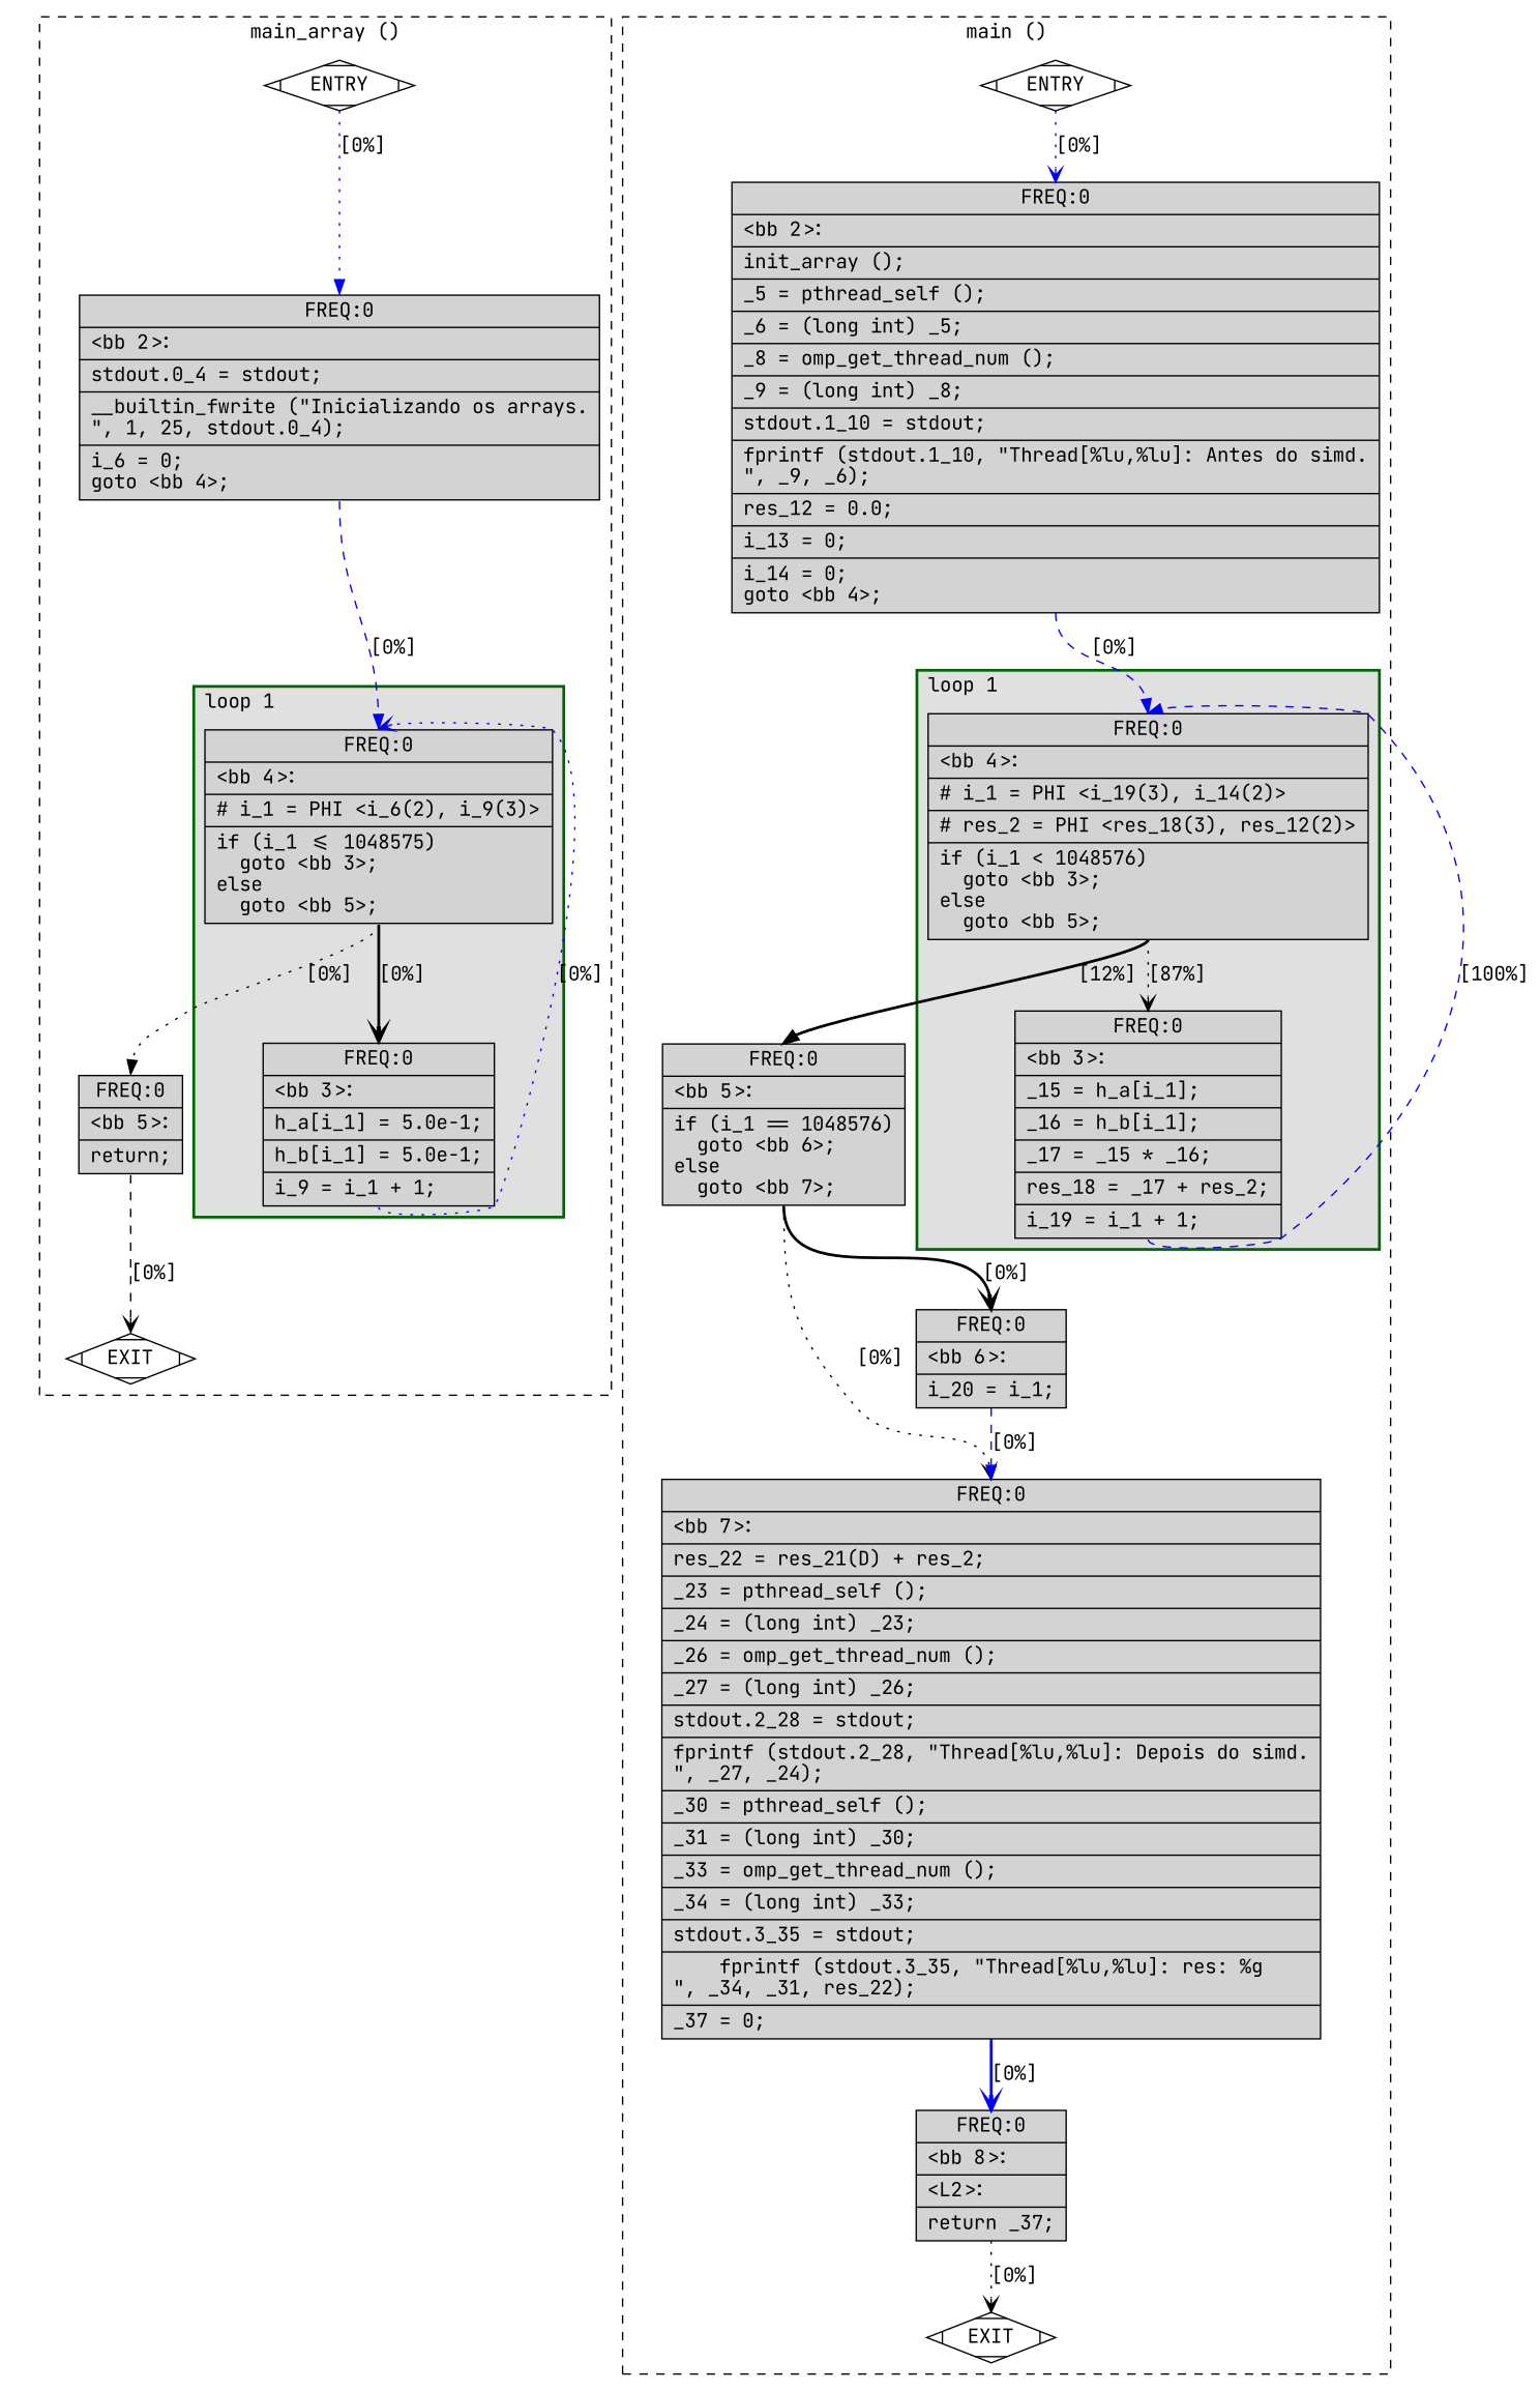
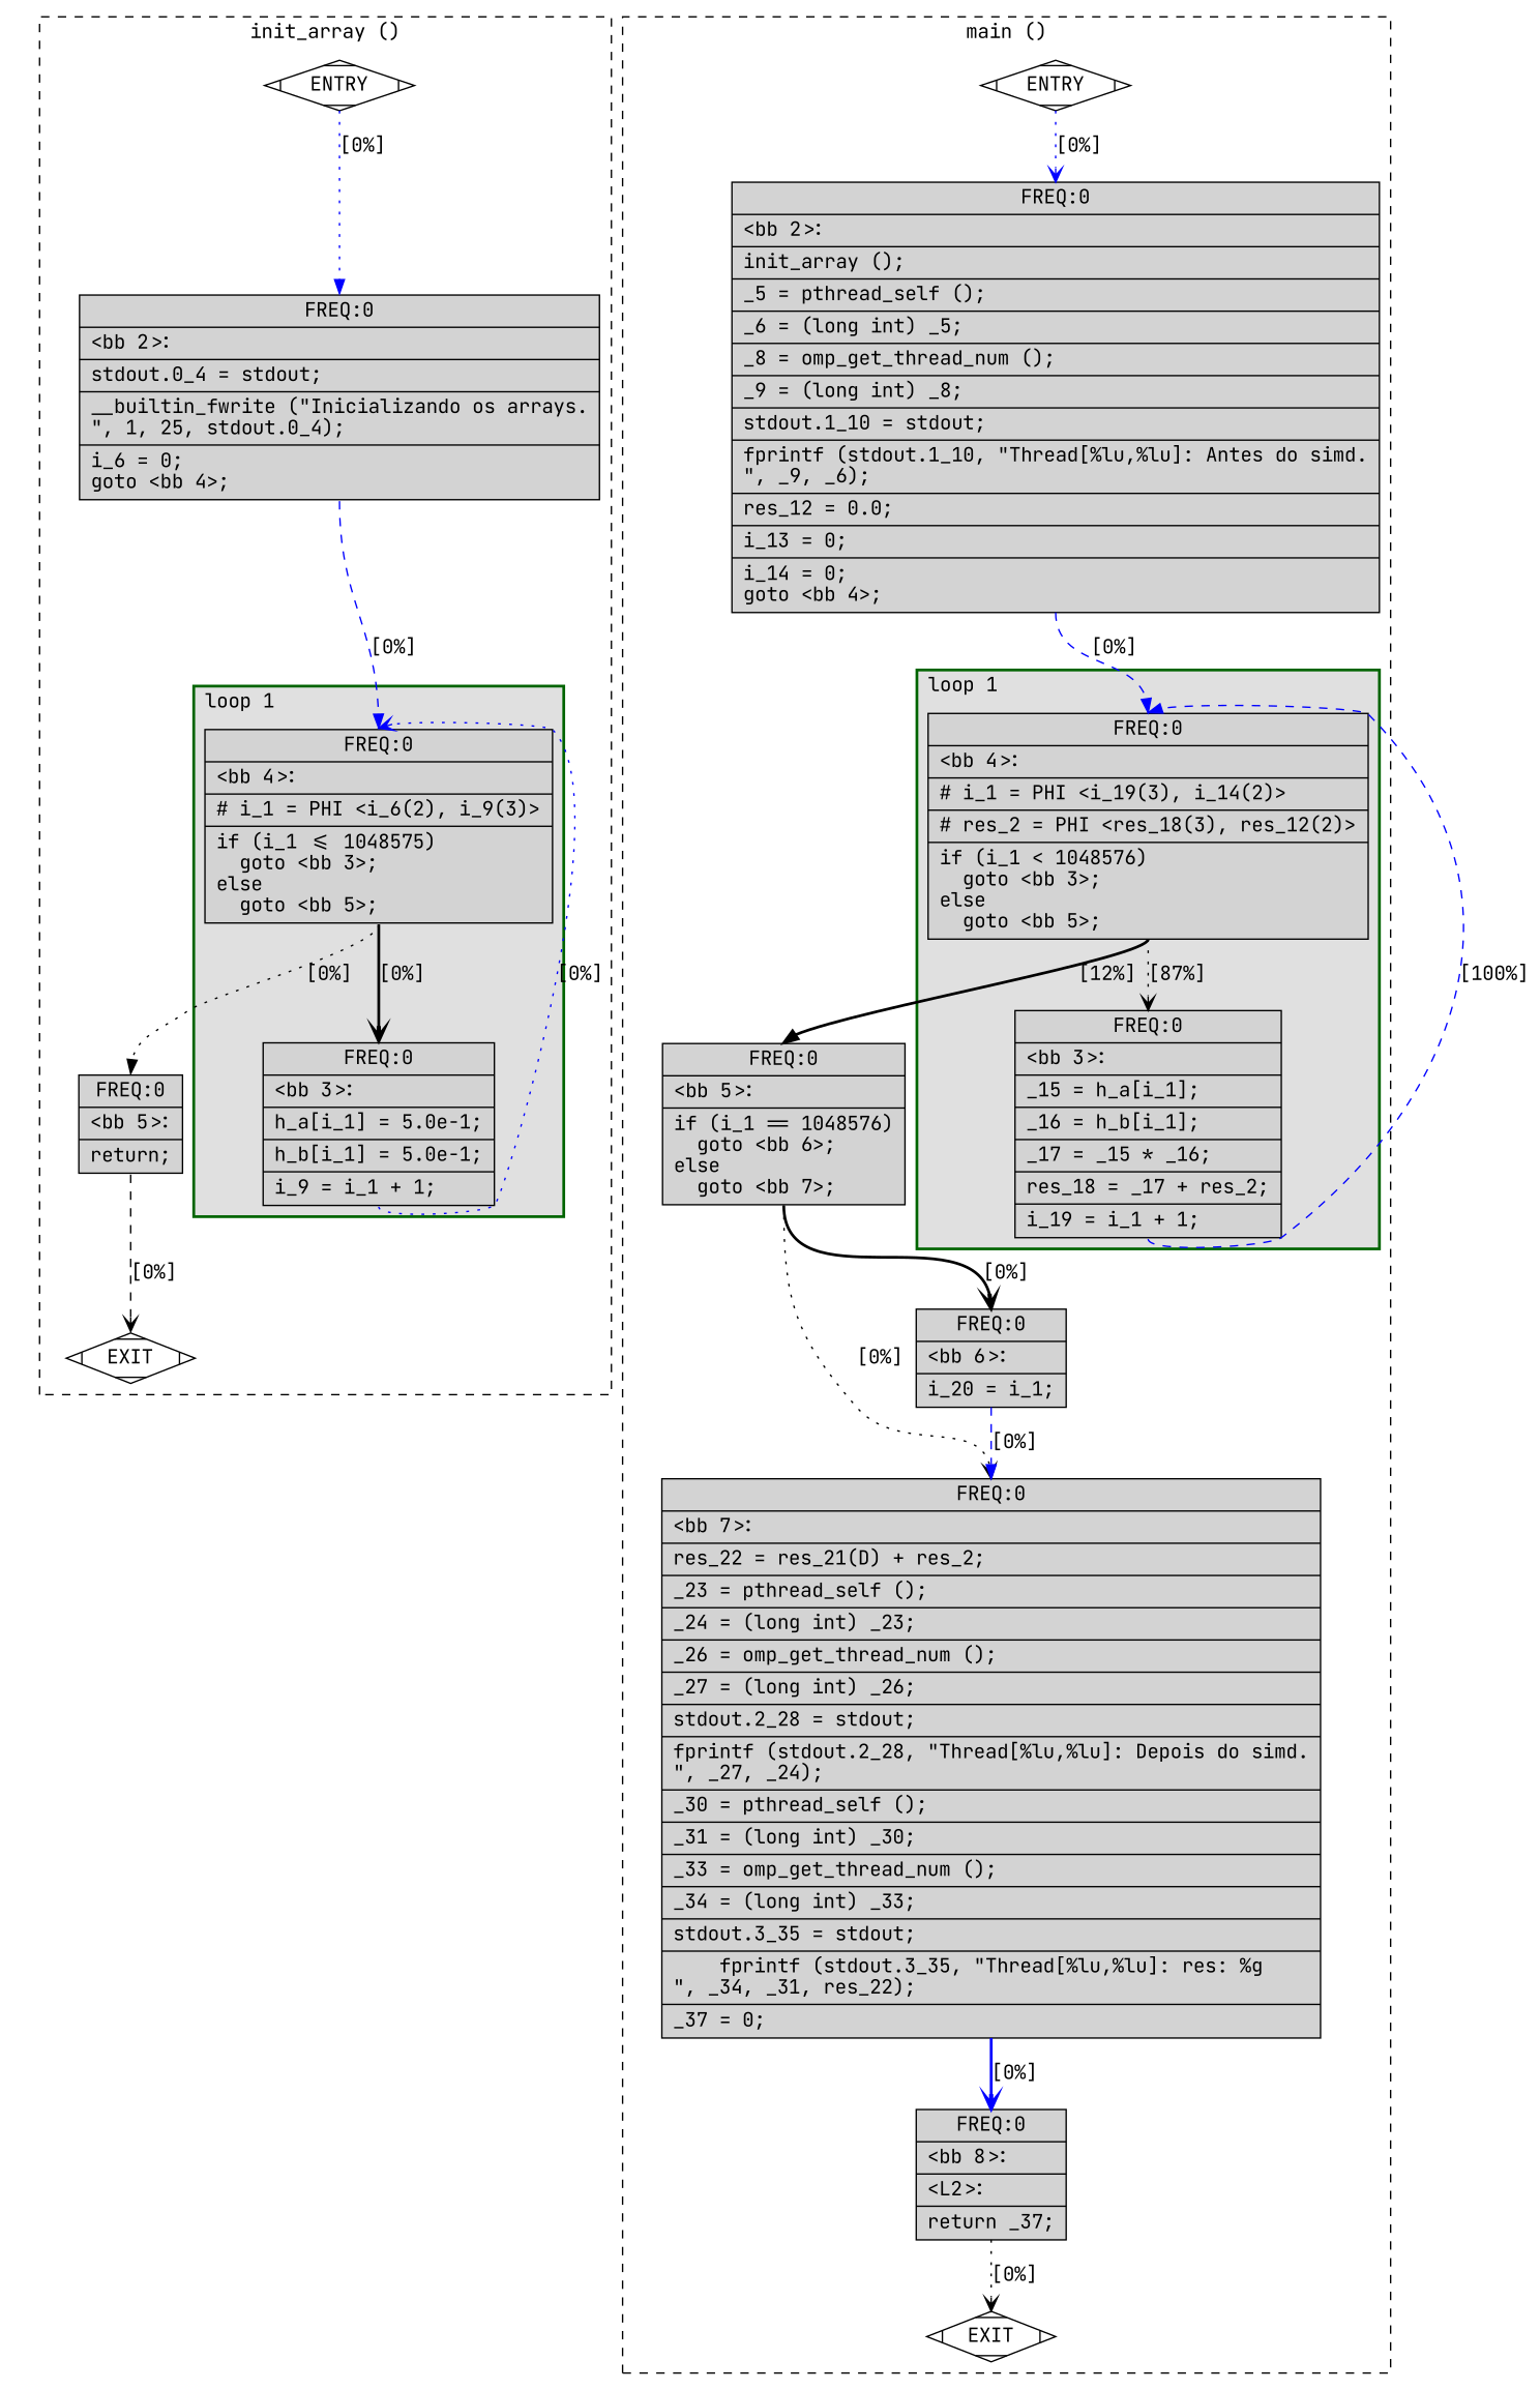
  digraph {
    fontname="JetBrains Mono"
    node [fillcolor=lightgrey shape=record style=filled fontname="JetBrains Mono"]
    edge [color=black constraint=true headport=n style=dotted tailport=s weight=10 arrowhead=vee fontname="JetBrains Mono"]
    n1 [label="{ FREQ:0 |\<bb\ 4\>:\l|#\ i_1\ =\ PHI\ \<i_6(2),\ i_9(3)\>\l|if\ (i_1\ \<=\ 1048575)\l\ \ goto\ \<bb\ 3\>;\lelse\l\ \ goto\ \<bb\ 5\>;\l}"]
    n2 [label="{ FREQ:0 |\<bb\ 3\>:\l|h_a[i_1]\ =\ 5.0e-1;\l|h_b[i_1]\ =\ 5.0e-1;\l|i_9\ =\ i_1\ +\ 1;\l}"]
    n3 [label="{ FREQ:0 |\<bb\ 5\>:\l|return;\l}"]
    n4 [fillcolor=white label=ENTRY shape=Mdiamond]
    n5 [fillcolor=white label=EXIT shape=Mdiamond]
    n6 [label="{ FREQ:0 |\<bb\ 2\>:\l|stdout.0_4\ =\ stdout;\l|__builtin_fwrite\ (\"Inicializando\ os\ arrays.\n\",\ 1,\ 25,\ stdout.0_4);\l|i_6\ =\ 0;\lgoto\ \<bb\ 4\>;\l}"]
    n7 [label="{ FREQ:0 |\<bb\ 4\>:\l|#\ i_1\ =\ PHI\ \<i_19(3),\ i_14(2)\>\l|#\ res_2\ =\ PHI\ \<res_18(3),\ res_12(2)\>\l|if\ (i_1\ \<\ 1048576)\l\ \ goto\ \<bb\ 3\>;\lelse\l\ \ goto\ \<bb\ 5\>;\l}"]
    n8 [label="{ FREQ:0 |\<bb\ 3\>:\l|_15\ =\ h_a[i_1];\l|_16\ =\ h_b[i_1];\l|_17\ =\ _15\ *\ _16;\l|res_18\ =\ _17\ +\ res_2;\l|i_19\ =\ i_1\ +\ 1;\l}"]
    n9 [label="{ FREQ:0 |\<bb\ 5\>:\l|if\ (i_1\ ==\ 1048576)\l\ \ goto\ \<bb\ 6\>;\lelse\l\ \ goto\ \<bb\ 7\>;\l}"]
    n10 [fillcolor=white label=ENTRY shape=Mdiamond]
    n11 [fillcolor=white label=EXIT shape=Mdiamond]
    n12 [label="{ FREQ:0 |\<bb\ 2\>:\l|init_array\ ();\l|_5\ =\ pthread_self\ ();\l|_6\ =\ (long\ int)\ _5;\l|_8\ =\ omp_get_thread_num\ ();\l|_9\ =\ (long\ int)\ _8;\l|stdout.1_10\ =\ stdout;\l|fprintf\ (stdout.1_10,\ \"Thread[%lu,%lu]:\ Antes\ do\ simd.\n\",\ _9,\ _6);\l|res_12\ =\ 0.0;\l|i_13\ =\ 0;\l|i_14\ =\ 0;\lgoto\ \<bb\ 4\>;\l}"]
    n13 [label="{ FREQ:0 |\<bb\ 6\>:\l|i_20\ =\ i_1;\l}"]
    n14 [label="{ FREQ:0 |\<bb\ 7\>:\l|res_22\ =\ res_21(D)\ +\ res_2;\l|_23\ =\ pthread_self\ ();\l|_24\ =\ (long\ int)\ _23;\l|_26\ =\ omp_get_thread_num\ ();\l|_27\ =\ (long\ int)\ _26;\l|stdout.2_28\ =\ stdout;\l|fprintf\ (stdout.2_28,\ \"Thread[%lu,%lu]:\ Depois\ do\ simd.\n\",\ _27,\ _24);\l|_30\ =\ pthread_self\ ();\l|_31\ =\ (long\ int)\ _30;\l|_33\ =\ omp_get_thread_num\ ();\l|_34\ =\ (long\ int)\ _33;\l|stdout.3_35\ =\ stdout;\l|fprintf\ (stdout.3_35,\ \"Thread[%lu,%lu]:\ res:\ %g\n\",\ _34,\ _31,\ res_22);\l|_37\ =\ 0;\l}"]
    n15 [label="{ FREQ:0 |\<bb\ 8\>:\l|\<L2\>:\l|return\ _37;\l}"]
    subgraph cluster_1 {
      color=black
-     label="main_array ()"
+     label="init_array ()"
      style=dashed
      n3
      n4
      n5
      n6
      subgraph cluster_2 {
        color=darkgreen
        fillcolor=grey88
        label="loop 1"
        labeljust=l
        penwidth=2
        style=filled
        n1
        n2
      }
    }
    subgraph cluster_3 {
      color=black
      label="main ()"
      style=dashed
      n9
      n10
      n11
      n12
      n13
      n14
      n15
      subgraph cluster_4 {
        color=darkgreen
        fillcolor=grey88
        label="loop 1"
        labeljust=l
        penwidth=2
        style=filled
        n7
        n8
      }
    }
    n1 -> n2 [label="[0%]" style=bold]
    n1 -> n3 [label="[0%]" arrowhead=normal]
    n2 -> n1 [color=blue constraint=false label="[0%]"]
    n3 -> n5 [label="[0%]" style=dashed]
    n4 -> n5 [style=invis color="" weight="" arrowhead=""]
    n4 -> n6 [color=blue label="[0%]" weight=100 arrowhead=normal]
    n6 -> n1 [color=blue label="[0%]" style=dashed weight=100 arrowhead=normal]
    n7 -> n8 [label="[87%]"]
    n7 -> n9 [label="[12%]" style=bold arrowhead=normal]
    n8 -> n7 [color=blue constraint=false label="[100%]" style=dashed arrowhead=normal]
    n9 -> n13 [label="[0%]" style=bold]
    n9 -> n14 [label="[0%]"]
    n10 -> n11 [style=invis color="" weight="" arrowhead=""]
    n10 -> n12 [color=blue label="[0%]" weight=100]
    n12 -> n7 [color=blue label="[0%]" style=dashed weight=100 arrowhead=normal]
    n13 -> n14 [color=blue label="[0%]" style=dashed weight=100 arrowhead=normal]
    n14 -> n15 [color=blue label="[0%]" style=bold weight=100]
    n15 -> n11 [label="[0%]"]
  }
